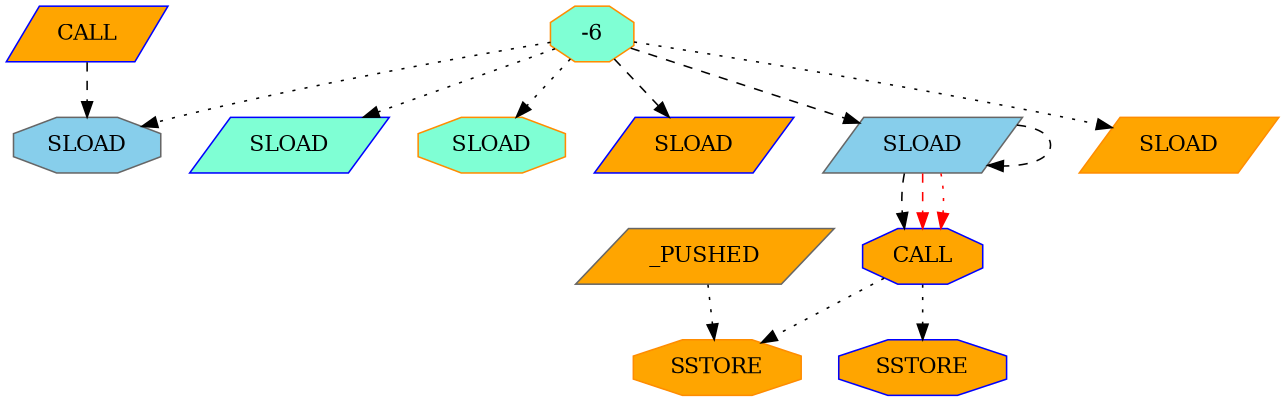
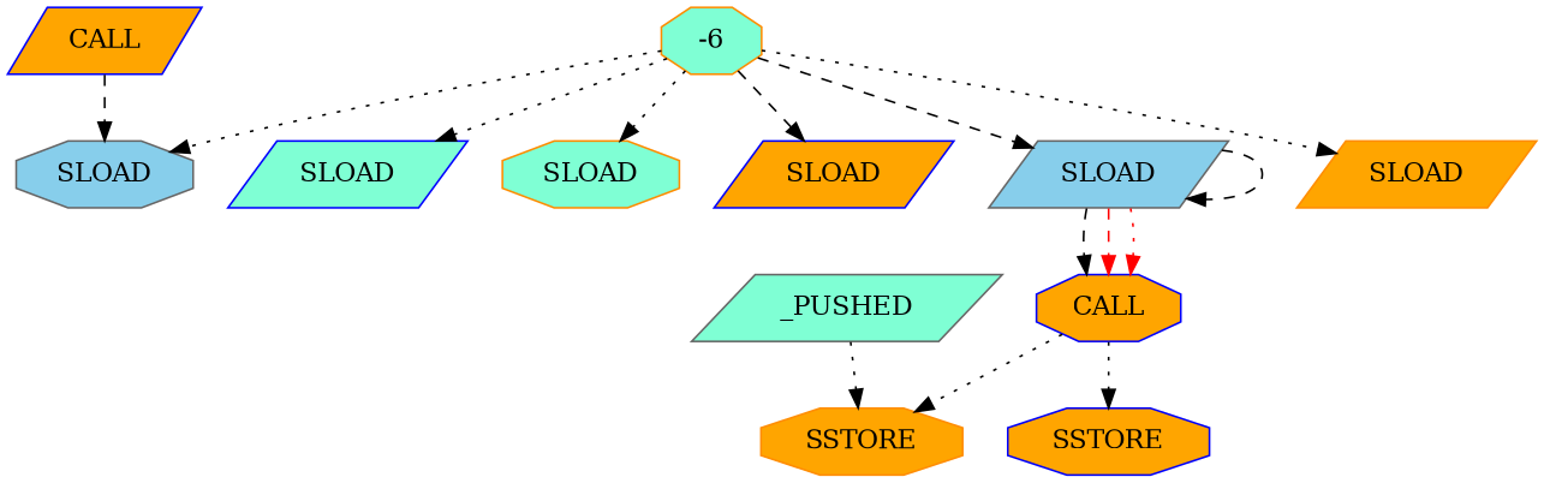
  digraph {
    node [shape=octagon style=filled fillcolor=orange color=blue]
    edge [style=dotted]
    n1 [label=SSTORE color=darkorange]
    n2 [label=SLOAD shape=parallelogram fillcolor=aquamarine]
    n3 [label=SLOAD fillcolor=aquamarine color=darkorange]
    n4 [label=SLOAD fillcolor=skyblue color=gray40]
    n5 [label=SLOAD shape=parallelogram]
    n6 [label=SLOAD shape=parallelogram fillcolor=skyblue color=gray40]
    n7 [label=CALL]
    n8 [label=CALL shape=parallelogram]
-   n9 [label=_PUSHED shape=parallelogram color=gray40]
+   n9 [label=_PUSHED shape=parallelogram fillcolor=aquamarine color=gray40]
    n10 [label=SSTORE]
    n11 [label=SLOAD shape=parallelogram color=darkorange]
    -6 [fillcolor=aquamarine color=darkorange]
    n6 -> n6 [style=dashed]
    n6 -> n7 [style=dashed]
    n6 -> n7 [color=red style=dashed]
    n6 -> n7 [color=red]
    n7 -> n1
    n7 -> n10
    n8 -> n4 [style=dashed]
    n9 -> n1
    -6 -> n2
    -6 -> n3
    -6 -> n4
    -6 -> n5 [style=dashed]
    -6 -> n6 [style=dashed]
    -6 -> n11
  }
